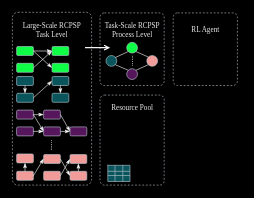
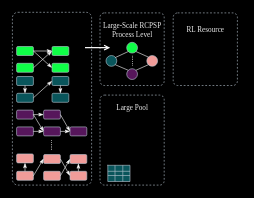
  <mxCell id="0" />
  <mxCell id="1" parent="0" />
  <mxCell id="2" value="&lt;font face=&quot;Times New Roman&quot;&gt;......&lt;/font&gt;" style="text;html=1;align=center;verticalAlign=middle;whiteSpace=wrap;rounded=0;fontColor=#EEEEEE;rotation=90;" vertex="1" parent="1"><mxGeometry x="194" y="86" width="60" height="30" as="geometry" /></mxCell>
  <mxCell id="3" value="" style="rounded=1;whiteSpace=wrap;html=1;strokeColor=#BAC8D3;fontColor=#EEEEEE;fillColor=none;arcSize=7;dashed=1;" vertex="1" parent="1"><mxGeometry x="166" y="21" width="107" height="121" as="geometry" /></mxCell>
  <mxCell id="4" value="&lt;font face=&quot;Times New Roman&quot;&gt;......&lt;/font&gt;" style="text;html=1;align=center;verticalAlign=middle;whiteSpace=wrap;rounded=0;fontColor=#EEEEEE;rotation=90;" vertex="1" parent="1"><mxGeometry x="59" y="227" width="60" height="30" as="geometry" /></mxCell>
  <mxCell id="5" value="" style="rounded=1;whiteSpace=wrap;html=1;fillColor=#09555B;strokeColor=#BAC8D3;fontColor=#EEEEEE;labelBackgroundColor=none;" vertex="1" parent="1"><mxGeometry x="27" y="155" width="28" height="15" as="geometry" /></mxCell>
  <mxCell id="6" value="" style="rounded=1;whiteSpace=wrap;html=1;fillColor=#09555B;strokeColor=#BAC8D3;fontColor=#EEEEEE;labelBackgroundColor=none;" vertex="1" parent="1"><mxGeometry x="86" y="155" width="28" height="15" as="geometry" /></mxCell>
  <mxCell id="7" value="" style="rounded=1;whiteSpace=wrap;html=1;fillColor=#09555B;strokeColor=#BAC8D3;fontColor=#EEEEEE;labelBackgroundColor=none;" vertex="1" parent="1"><mxGeometry x="27" y="127" width="28" height="15" as="geometry" /></mxCell>
  <mxCell id="8" value="" style="rounded=1;whiteSpace=wrap;html=1;fillColor=#09555B;strokeColor=#BAC8D3;fontColor=#EEEEEE;labelBackgroundColor=none;" vertex="1" parent="1"><mxGeometry x="86" y="127" width="28" height="15" as="geometry" /></mxCell>
  <mxCell id="9" value="" style="rounded=1;whiteSpace=wrap;html=1;fillColor=#56165B;strokeColor=#BAC8D3;fontColor=#EEEEEE;labelBackgroundColor=none;" vertex="1" parent="1"><mxGeometry x="27" y="211" width="28" height="15" as="geometry" /></mxCell>
  <mxCell id="10" value="" style="rounded=1;whiteSpace=wrap;html=1;fillColor=#56165B;strokeColor=#BAC8D3;fontColor=#EEEEEE;labelBackgroundColor=none;" vertex="1" parent="1"><mxGeometry x="72" y="211" width="28" height="15" as="geometry" /></mxCell>
  <mxCell id="11" value="" style="rounded=1;whiteSpace=wrap;html=1;fillColor=#56165B;strokeColor=#BAC8D3;fontColor=#EEEEEE;labelBackgroundColor=none;" vertex="1" parent="1"><mxGeometry x="27" y="183" width="28" height="15" as="geometry" /></mxCell>
  <mxCell id="12" value="" style="rounded=1;whiteSpace=wrap;html=1;fillColor=#56165B;strokeColor=#BAC8D3;fontColor=#EEEEEE;labelBackgroundColor=none;" vertex="1" parent="1"><mxGeometry x="72" y="183" width="28" height="15" as="geometry" /></mxCell>
  <mxCell id="13" value="" style="rounded=1;whiteSpace=wrap;html=1;fillColor=#F19C99;strokeColor=#BAC8D3;fontColor=#EEEEEE;labelBackgroundColor=none;" vertex="1" parent="1"><mxGeometry x="27" y="285" width="28" height="15" as="geometry" /></mxCell>
  <mxCell id="14" value="" style="rounded=1;whiteSpace=wrap;html=1;fillColor=#F19C99;strokeColor=#BAC8D3;fontColor=#EEEEEE;labelBackgroundColor=none;" vertex="1" parent="1"><mxGeometry x="72" y="285" width="28" height="15" as="geometry" /></mxCell>
  <mxCell id="15" value="" style="rounded=1;whiteSpace=wrap;html=1;fillColor=#F19C99;strokeColor=#BAC8D3;fontColor=#EEEEEE;labelBackgroundColor=none;" vertex="1" parent="1"><mxGeometry x="27" y="256" width="28" height="15" as="geometry" /></mxCell>
  <mxCell id="16" value="" style="rounded=1;whiteSpace=wrap;html=1;fillColor=#F19C99;strokeColor=#BAC8D3;fontColor=#EEEEEE;labelBackgroundColor=none;" vertex="1" parent="1"><mxGeometry x="72" y="257" width="28" height="15" as="geometry" /></mxCell>
  <mxCell id="17" value="" style="rounded=1;whiteSpace=wrap;html=1;fillColor=#0FFF47;strokeColor=#BAC8D3;fontColor=#EEEEEE;labelBackgroundColor=none;" vertex="1" parent="1"><mxGeometry x="27" y="105" width="28" height="15" as="geometry" /></mxCell>
  <mxCell id="18" value="" style="rounded=1;whiteSpace=wrap;html=1;fillColor=#0FFF47;strokeColor=#BAC8D3;fontColor=#EEEEEE;labelBackgroundColor=none;" vertex="1" parent="1"><mxGeometry x="86" y="105" width="28" height="15" as="geometry" /></mxCell>
  <mxCell id="19" value="" style="rounded=1;whiteSpace=wrap;html=1;fillColor=#0FFF47;strokeColor=#BAC8D3;fontColor=#EEEEEE;labelBackgroundColor=none;" vertex="1" parent="1"><mxGeometry x="27" y="77" width="28" height="15" as="geometry" /></mxCell>
  <mxCell id="20" value="" style="rounded=1;whiteSpace=wrap;html=1;fillColor=#0FFF47;strokeColor=#BAC8D3;fontColor=#EEEEEE;labelBackgroundColor=none;" vertex="1" parent="1"><mxGeometry x="86" y="77" width="28" height="15" as="geometry" /></mxCell>
  <mxCell id="21" value="" style="ellipse;whiteSpace=wrap;html=1;aspect=fixed;strokeColor=#BAC8D3;fontColor=#EEEEEE;fillColor=#09555B;" vertex="1" parent="1"><mxGeometry x="176" y="92" width="18" height="18" as="geometry" /></mxCell>
  <mxCell id="22" value="" style="ellipse;whiteSpace=wrap;html=1;aspect=fixed;strokeColor=#BAC8D3;fontColor=#EEEEEE;fillColor=#0fff47;" vertex="1" parent="1"><mxGeometry x="210.5" y="70" width="18" height="18" as="geometry" /></mxCell>
  <mxCell id="23" value="" style="ellipse;whiteSpace=wrap;html=1;aspect=fixed;strokeColor=#BAC8D3;fontColor=#EEEEEE;fillColor=#56165b;" vertex="1" parent="1"><mxGeometry x="210.5" y="114" width="18" height="18" as="geometry" /></mxCell>
  <mxCell id="24" value="" style="ellipse;whiteSpace=wrap;html=1;aspect=fixed;strokeColor=#BAC8D3;fontColor=#EEEEEE;fillColor=#f19c99;" vertex="1" parent="1"><mxGeometry x="244" y="92" width="18" height="18" as="geometry" /></mxCell>
  <mxCell id="25" value="" style="rounded=1;whiteSpace=wrap;html=1;fillColor=#56165B;strokeColor=#BAC8D3;fontColor=#EEEEEE;labelBackgroundColor=none;" vertex="1" parent="1"><mxGeometry x="116" y="211" width="28" height="15" as="geometry" /></mxCell>
  <mxCell id="26" value="" style="endArrow=classicThin;html=1;rounded=0;strokeColor=#FFFFFF;exitX=1;exitY=0.5;exitDx=0;exitDy=0;entryX=0;entryY=0.5;entryDx=0;entryDy=0;endFill=1;" edge="1" parent="1" source="17" target="20"><mxGeometry width="50" height="50" relative="1" as="geometry"><mxPoint x="170" y="212" as="sourcePoint" /><mxPoint x="220" y="162" as="targetPoint" /></mxGeometry></mxCell>
  <mxCell id="27" value="" style="endArrow=classicThin;html=1;rounded=0;strokeColor=#FFFFFF;exitX=1;exitY=0.5;exitDx=0;exitDy=0;entryX=0;entryY=0.5;entryDx=0;entryDy=0;endFill=1;" edge="1" parent="1" source="19" target="20"><mxGeometry width="50" height="50" relative="1" as="geometry"><mxPoint x="51" y="115" as="sourcePoint" /><mxPoint x="110" y="102" as="targetPoint" /></mxGeometry></mxCell>
  <mxCell id="28" value="" style="endArrow=classicThin;html=1;rounded=0;strokeColor=#FFFFFF;exitX=1;exitY=0.5;exitDx=0;exitDy=0;entryX=0;entryY=0.5;entryDx=0;entryDy=0;endFill=1;" edge="1" parent="1" source="19" target="18"><mxGeometry width="50" height="50" relative="1" as="geometry"><mxPoint x="65" y="95" as="sourcePoint" /><mxPoint x="96" y="95" as="targetPoint" /></mxGeometry></mxCell>
  <mxCell id="29" value="" style="endArrow=classicThin;html=1;rounded=0;strokeColor=#FFFFFF;exitX=0.5;exitY=1;exitDx=0;exitDy=0;entryX=0.5;entryY=0;entryDx=0;entryDy=0;endFill=1;" edge="1" parent="1" source="7" target="5"><mxGeometry width="50" height="50" relative="1" as="geometry"><mxPoint x="65" y="123" as="sourcePoint" /><mxPoint x="96" y="95" as="targetPoint" /></mxGeometry></mxCell>
  <mxCell id="30" value="" style="endArrow=classicThin;html=1;rounded=0;strokeColor=#FFFFFF;exitX=1;exitY=0.5;exitDx=0;exitDy=0;entryX=0;entryY=0.5;entryDx=0;entryDy=0;endFill=1;" edge="1" parent="1" source="5" target="8"><mxGeometry width="50" height="50" relative="1" as="geometry"><mxPoint x="51" y="152" as="sourcePoint" /><mxPoint x="51" y="165" as="targetPoint" /></mxGeometry></mxCell>
  <mxCell id="31" value="" style="endArrow=classicThin;html=1;rounded=0;strokeColor=#FFFFFF;exitX=0.5;exitY=1;exitDx=0;exitDy=0;entryX=0.5;entryY=0;entryDx=0;entryDy=0;endFill=1;" edge="1" parent="1" source="8" target="6"><mxGeometry width="50" height="50" relative="1" as="geometry"><mxPoint x="65" y="173" as="sourcePoint" /><mxPoint x="96" y="145" as="targetPoint" /></mxGeometry></mxCell>
  <mxCell id="32" value="" style="endArrow=classicThin;html=1;rounded=0;strokeColor=#FFFFFF;exitX=1;exitY=0.5;exitDx=0;exitDy=0;entryX=0;entryY=0.5;entryDx=0;entryDy=0;endFill=1;" edge="1" parent="1" source="11" target="12"><mxGeometry width="50" height="50" relative="1" as="geometry"><mxPoint x="65" y="173" as="sourcePoint" /><mxPoint x="96" y="145" as="targetPoint" /></mxGeometry></mxCell>
  <mxCell id="33" value="" style="endArrow=classicThin;html=1;rounded=0;strokeColor=#FFFFFF;exitX=1;exitY=0.5;exitDx=0;exitDy=0;entryX=0;entryY=0.5;entryDx=0;entryDy=0;endFill=1;" edge="1" parent="1" source="9" target="10"><mxGeometry width="50" height="50" relative="1" as="geometry"><mxPoint x="65" y="201" as="sourcePoint" /><mxPoint x="82" y="201" as="targetPoint" /></mxGeometry></mxCell>
  <mxCell id="34" value="" style="endArrow=classicThin;html=1;rounded=0;strokeColor=#FFFFFF;exitX=1;exitY=0.5;exitDx=0;exitDy=0;entryX=0;entryY=0.5;entryDx=0;entryDy=0;endFill=1;" edge="1" parent="1" source="11" target="10"><mxGeometry width="50" height="50" relative="1" as="geometry"><mxPoint x="65" y="201" as="sourcePoint" /><mxPoint x="82" y="201" as="targetPoint" /></mxGeometry></mxCell>
  <mxCell id="35" value="" style="endArrow=classicThin;html=1;rounded=0;strokeColor=#FFFFFF;exitX=1;exitY=0.5;exitDx=0;exitDy=0;entryX=0;entryY=0.5;entryDx=0;entryDy=0;endFill=1;" edge="1" parent="1" source="12" target="25"><mxGeometry width="50" height="50" relative="1" as="geometry"><mxPoint x="65" y="201" as="sourcePoint" /><mxPoint x="81" y="228" as="targetPoint" /></mxGeometry></mxCell>
  <mxCell id="36" value="" style="endArrow=classicThin;html=1;rounded=0;strokeColor=#FFFFFF;exitX=1;exitY=0.5;exitDx=0;exitDy=0;entryX=0;entryY=0.5;entryDx=0;entryDy=0;endFill=1;" edge="1" parent="1" source="10" target="25"><mxGeometry width="50" height="50" relative="1" as="geometry"><mxPoint x="110" y="201" as="sourcePoint" /><mxPoint x="126" y="229" as="targetPoint" /></mxGeometry></mxCell>
  <mxCell id="37" value="" style="rounded=1;whiteSpace=wrap;html=1;fillColor=#F19C99;strokeColor=#BAC8D3;fontColor=#EEEEEE;labelBackgroundColor=none;" vertex="1" parent="1"><mxGeometry x="116" y="285" width="28" height="15" as="geometry" /></mxCell>
  <mxCell id="38" value="" style="rounded=1;whiteSpace=wrap;html=1;fillColor=#F19C99;strokeColor=#BAC8D3;fontColor=#EEEEEE;labelBackgroundColor=none;" vertex="1" parent="1"><mxGeometry x="116" y="257" width="28" height="15" as="geometry" /></mxCell>
  <mxCell id="39" value="" style="endArrow=classicThin;html=1;rounded=0;strokeColor=#FFFFFF;exitX=0.5;exitY=0;exitDx=0;exitDy=0;entryX=0.5;entryY=1;entryDx=0;entryDy=0;endFill=1;" edge="1" parent="1" source="13" target="15"><mxGeometry width="50" height="50" relative="1" as="geometry"><mxPoint x="65" y="201" as="sourcePoint" /><mxPoint x="82" y="229" as="targetPoint" /></mxGeometry></mxCell>
  <mxCell id="40" value="" style="endArrow=classicThin;html=1;rounded=0;strokeColor=#FFFFFF;exitX=1;exitY=0.5;exitDx=0;exitDy=0;entryX=0;entryY=0.467;entryDx=0;entryDy=0;endFill=1;entryPerimeter=0;" edge="1" parent="1" source="13" target="16"><mxGeometry width="50" height="50" relative="1" as="geometry"><mxPoint x="75" y="211" as="sourcePoint" /><mxPoint x="92" y="239" as="targetPoint" /></mxGeometry></mxCell>
  <mxCell id="41" value="" style="endArrow=classicThin;html=1;rounded=0;strokeColor=#FFFFFF;entryX=0;entryY=0.5;entryDx=0;entryDy=0;endFill=1;exitX=1;exitY=0.5;exitDx=0;exitDy=0;" edge="1" parent="1" source="16" target="37"><mxGeometry width="50" height="50" relative="1" as="geometry"><mxPoint x="100" y="275" as="sourcePoint" /><mxPoint x="102" y="249" as="targetPoint" /></mxGeometry></mxCell>
  <mxCell id="42" value="" style="endArrow=classicThin;html=1;rounded=0;strokeColor=#FFFFFF;exitX=1;exitY=0.5;exitDx=0;exitDy=0;entryX=0;entryY=0.5;entryDx=0;entryDy=0;endFill=1;" edge="1" parent="1" source="14" target="38"><mxGeometry width="50" height="50" relative="1" as="geometry"><mxPoint x="95" y="231" as="sourcePoint" /><mxPoint x="112" y="259" as="targetPoint" /></mxGeometry></mxCell>
  <mxCell id="43" value="" style="endArrow=classicThin;html=1;rounded=0;strokeColor=#FFFFFF;exitX=0.5;exitY=0;exitDx=0;exitDy=0;endFill=1;entryX=0.5;entryY=1;entryDx=0;entryDy=0;" edge="1" parent="1" source="37" target="38"><mxGeometry width="50" height="50" relative="1" as="geometry"><mxPoint x="105" y="241" as="sourcePoint" /><mxPoint x="130" y="273" as="targetPoint" /></mxGeometry></mxCell>
  <mxCell id="44" value="" style="rounded=1;whiteSpace=wrap;html=1;strokeColor=#BAC8D3;fontColor=#EEEEEE;fillColor=none;arcSize=7;dashed=1;" vertex="1" parent="1"><mxGeometry x="20" y="20" width="132" height="288" as="geometry" /></mxCell>
- <mxCell id="45" value="Large-Scale RCPSP&lt;div&gt;Task Level&lt;/div&gt;" style="text;html=1;align=center;verticalAlign=middle;whiteSpace=wrap;rounded=0;fontColor=#EEEEEE;fontFamily=Times New Roman;" vertex="1" parent="1"><mxGeometry x="27" y="34" width="118" height="30" as="geometry" /></mxCell>
- <mxCell id="46" value="Task-Scale RCPSP&lt;div&gt;Process Level&lt;/div&gt;" style="text;html=1;align=center;verticalAlign=middle;whiteSpace=wrap;rounded=0;fontColor=#EEEEEE;fontFamily=Times New Roman;" vertex="1" parent="1"><mxGeometry x="160.5" y="34" width="118" height="30" as="geometry" /></mxCell>
+ <mxCell id="46" value="Large-Scale RCPSP&lt;div&gt;Process Level&lt;/div&gt;" style="text;html=1;align=center;verticalAlign=middle;whiteSpace=wrap;rounded=0;fontColor=#EEEEEE;fontFamily=Times New Roman;" vertex="1" parent="1"><mxGeometry x="160.5" y="34" width="118" height="30" as="geometry" /></mxCell>
  <mxCell id="47" value="" style="endArrow=open;html=1;rounded=0;strokeColor=#ffffff;endFill=0;strokeWidth=2;" edge="1" parent="1"><mxGeometry width="50" height="50" relative="1" as="geometry"><mxPoint x="141" y="78.9" as="sourcePoint" /><mxPoint x="183" y="78.9" as="targetPoint" /></mxGeometry></mxCell>
  <mxCell id="48" value="" style="endArrow=none;html=1;rounded=0;strokeColor=#FFFFFF;exitX=0.868;exitY=0.188;exitDx=0;exitDy=0;entryX=0;entryY=1;entryDx=0;entryDy=0;exitPerimeter=0;" edge="1" parent="1" source="21" target="22"><mxGeometry width="50" height="50" relative="1" as="geometry"><mxPoint x="223" y="164" as="sourcePoint" /><mxPoint x="273" y="114" as="targetPoint" /></mxGeometry></mxCell>
  <mxCell id="49" value="" style="endArrow=none;html=1;rounded=0;strokeColor=#FFFFFF;exitX=1;exitY=1;exitDx=0;exitDy=0;entryX=0;entryY=0;entryDx=0;entryDy=0;" edge="1" parent="1" source="21" target="23"><mxGeometry width="50" height="50" relative="1" as="geometry"><mxPoint x="202" y="105" as="sourcePoint" /><mxPoint x="221" y="93" as="targetPoint" /></mxGeometry></mxCell>
  <mxCell id="50" value="" style="endArrow=none;html=1;rounded=0;strokeColor=#FFFFFF;exitX=1;exitY=0;exitDx=0;exitDy=0;entryX=0;entryY=1;entryDx=0;entryDy=0;" edge="1" parent="1" source="23" target="24"><mxGeometry width="50" height="50" relative="1" as="geometry"><mxPoint x="201" y="117" as="sourcePoint" /><mxPoint x="223" y="129" as="targetPoint" /></mxGeometry></mxCell>
  <mxCell id="51" value="" style="endArrow=none;html=1;rounded=0;strokeColor=#FFFFFF;exitX=1;exitY=1;exitDx=0;exitDy=0;entryX=0;entryY=0;entryDx=0;entryDy=0;" edge="1" parent="1" source="22" target="24"><mxGeometry width="50" height="50" relative="1" as="geometry"><mxPoint x="236" y="129" as="sourcePoint" /><mxPoint x="257" y="117" as="targetPoint" /></mxGeometry></mxCell>
  <mxCell id="52" value="" style="rounded=1;whiteSpace=wrap;html=1;strokeColor=#BAC8D3;fontColor=#EEEEEE;fillColor=none;arcSize=7;dashed=1;" vertex="1" parent="1"><mxGeometry x="288" y="21" width="107" height="121" as="geometry" /></mxCell>
- <mxCell id="53" value="RL Agent" style="text;html=1;align=center;verticalAlign=middle;whiteSpace=wrap;rounded=0;fontColor=#EEEEEE;fontFamily=Times New Roman;" vertex="1" parent="1"><mxGeometry x="282.5" y="34" width="118" height="30" as="geometry" /></mxCell>
+ <mxCell id="53" value="RL Resource" style="text;html=1;align=center;verticalAlign=middle;whiteSpace=wrap;rounded=0;fontColor=#EEEEEE;fontFamily=Times New Roman;" vertex="1" parent="1"><mxGeometry x="282.5" y="34" width="118" height="30" as="geometry" /></mxCell>
  <mxCell id="54" value="" style="rounded=1;whiteSpace=wrap;html=1;strokeColor=#BAC8D3;fontColor=#EEEEEE;fillColor=none;arcSize=7;dashed=1;" vertex="1" parent="1"><mxGeometry x="166" y="158" width="107" height="150" as="geometry" /></mxCell>
- <mxCell id="55" value="Resource Pool" style="text;html=1;align=center;verticalAlign=middle;whiteSpace=wrap;rounded=0;fontColor=#EEEEEE;fontFamily=Times New Roman;" vertex="1" parent="1"><mxGeometry x="160.5" y="165" width="118" height="30" as="geometry" /></mxCell>
+ <mxCell id="55" value="Large Pool" style="text;html=1;align=center;verticalAlign=middle;whiteSpace=wrap;rounded=0;fontColor=#EEEEEE;fontFamily=Times New Roman;" vertex="1" parent="1"><mxGeometry x="160.5" y="165" width="118" height="30" as="geometry" /></mxCell>
  <mxCell id="56" value="" style="shape=table;startSize=0;container=1;collapsible=0;childLayout=tableLayout;fontSize=16;strokeColor=#BAC8D3;fontColor=#EEEEEE;fillColor=#09555B;" vertex="1" parent="1"><mxGeometry x="179" y="275" width="37" height="27" as="geometry" /></mxCell>
  <mxCell id="57" value="" style="shape=tableRow;horizontal=0;startSize=0;swimlaneHead=0;swimlaneBody=0;strokeColor=inherit;top=0;left=0;bottom=0;right=0;collapsible=0;dropTarget=0;fillColor=none;points=[[0,0.5],[1,0.5]];portConstraint=eastwest;fontSize=16;fontColor=#EEEEEE;" vertex="1" parent="56"><mxGeometry width="37" height="10" as="geometry" /></mxCell>
  <mxCell id="58" value="" style="shape=partialRectangle;html=1;whiteSpace=wrap;connectable=0;strokeColor=inherit;overflow=hidden;fillColor=none;top=0;left=0;bottom=0;right=0;pointerEvents=1;fontSize=16;fontColor=#EEEEEE;" vertex="1" parent="57"><mxGeometry width="12" height="10" as="geometry"><mxRectangle width="12" height="10" as="alternateBounds" /></mxGeometry></mxCell>
  <mxCell id="59" value="" style="shape=partialRectangle;html=1;whiteSpace=wrap;connectable=0;strokeColor=inherit;overflow=hidden;fillColor=none;top=0;left=0;bottom=0;right=0;pointerEvents=1;fontSize=16;fontColor=#EEEEEE;" vertex="1" parent="57"><mxGeometry x="12" width="13" height="10" as="geometry"><mxRectangle width="13" height="10" as="alternateBounds" /></mxGeometry></mxCell>
  <mxCell id="60" value="" style="shape=partialRectangle;html=1;whiteSpace=wrap;connectable=0;strokeColor=inherit;overflow=hidden;fillColor=none;top=0;left=0;bottom=0;right=0;pointerEvents=1;fontSize=16;fontColor=#EEEEEE;" vertex="1" parent="57"><mxGeometry x="25" width="12" height="10" as="geometry"><mxRectangle width="12" height="10" as="alternateBounds" /></mxGeometry></mxCell>
  <mxCell id="61" value="" style="shape=tableRow;horizontal=0;startSize=0;swimlaneHead=0;swimlaneBody=0;strokeColor=inherit;top=0;left=0;bottom=0;right=0;collapsible=0;dropTarget=0;fillColor=none;points=[[0,0.5],[1,0.5]];portConstraint=eastwest;fontSize=16;fontColor=#EEEEEE;" vertex="1" parent="56"><mxGeometry y="10" width="37" height="7" as="geometry" /></mxCell>
  <mxCell id="62" value="" style="shape=partialRectangle;html=1;whiteSpace=wrap;connectable=0;strokeColor=inherit;overflow=hidden;fillColor=none;top=0;left=0;bottom=0;right=0;pointerEvents=1;fontSize=16;fontColor=#EEEEEE;" vertex="1" parent="61"><mxGeometry width="12" height="7" as="geometry"><mxRectangle width="12" height="7" as="alternateBounds" /></mxGeometry></mxCell>
  <mxCell id="63" value="" style="shape=partialRectangle;html=1;whiteSpace=wrap;connectable=0;strokeColor=inherit;overflow=hidden;fillColor=none;top=0;left=0;bottom=0;right=0;pointerEvents=1;fontSize=16;fontColor=#EEEEEE;" vertex="1" parent="61"><mxGeometry x="12" width="13" height="7" as="geometry"><mxRectangle width="13" height="7" as="alternateBounds" /></mxGeometry></mxCell>
  <mxCell id="64" value="" style="shape=partialRectangle;html=1;whiteSpace=wrap;connectable=0;strokeColor=inherit;overflow=hidden;fillColor=none;top=0;left=0;bottom=0;right=0;pointerEvents=1;fontSize=16;fontColor=#EEEEEE;" vertex="1" parent="61"><mxGeometry x="25" width="12" height="7" as="geometry"><mxRectangle width="12" height="7" as="alternateBounds" /></mxGeometry></mxCell>
  <mxCell id="65" value="" style="shape=tableRow;horizontal=0;startSize=0;swimlaneHead=0;swimlaneBody=0;strokeColor=inherit;top=0;left=0;bottom=0;right=0;collapsible=0;dropTarget=0;fillColor=none;points=[[0,0.5],[1,0.5]];portConstraint=eastwest;fontSize=16;fontColor=#EEEEEE;" vertex="1" parent="56"><mxGeometry y="17" width="37" height="10" as="geometry" /></mxCell>
  <mxCell id="66" value="" style="shape=partialRectangle;html=1;whiteSpace=wrap;connectable=0;strokeColor=inherit;overflow=hidden;fillColor=none;top=0;left=0;bottom=0;right=0;pointerEvents=1;fontSize=16;fontColor=#EEEEEE;" vertex="1" parent="65"><mxGeometry width="12" height="10" as="geometry"><mxRectangle width="12" height="10" as="alternateBounds" /></mxGeometry></mxCell>
  <mxCell id="67" value="" style="shape=partialRectangle;html=1;whiteSpace=wrap;connectable=0;strokeColor=inherit;overflow=hidden;fillColor=none;top=0;left=0;bottom=0;right=0;pointerEvents=1;fontSize=16;fontColor=#EEEEEE;" vertex="1" parent="65"><mxGeometry x="12" width="13" height="10" as="geometry"><mxRectangle width="13" height="10" as="alternateBounds" /></mxGeometry></mxCell>
  <mxCell id="68" value="" style="shape=partialRectangle;html=1;whiteSpace=wrap;connectable=0;strokeColor=inherit;overflow=hidden;fillColor=none;top=0;left=0;bottom=0;right=0;pointerEvents=1;fontSize=16;fontColor=#EEEEEE;" vertex="1" parent="65"><mxGeometry x="25" width="12" height="10" as="geometry"><mxRectangle width="12" height="10" as="alternateBounds" /></mxGeometry></mxCell>
